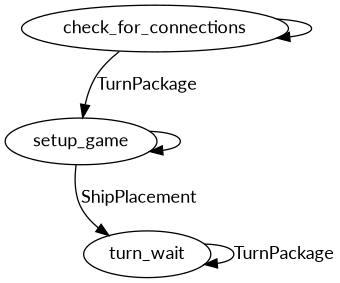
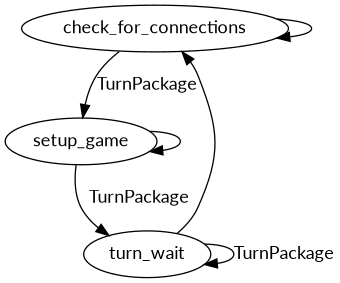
  digraph {
    fontname=Lato
    node [fontname=Lato]
    edge [fontname=Lato]
    check_for_connections
    setup_game
    turn_wait
    check_for_connections -> check_for_connections
    check_for_connections -> setup_game [label=TurnPackage]
    setup_game -> setup_game
-   setup_game -> turn_wait [label=ShipPlacement]
+   setup_game -> turn_wait [label=TurnPackage]
+   turn_wait -> check_for_connections
    turn_wait -> turn_wait [label=TurnPackage]
  }
